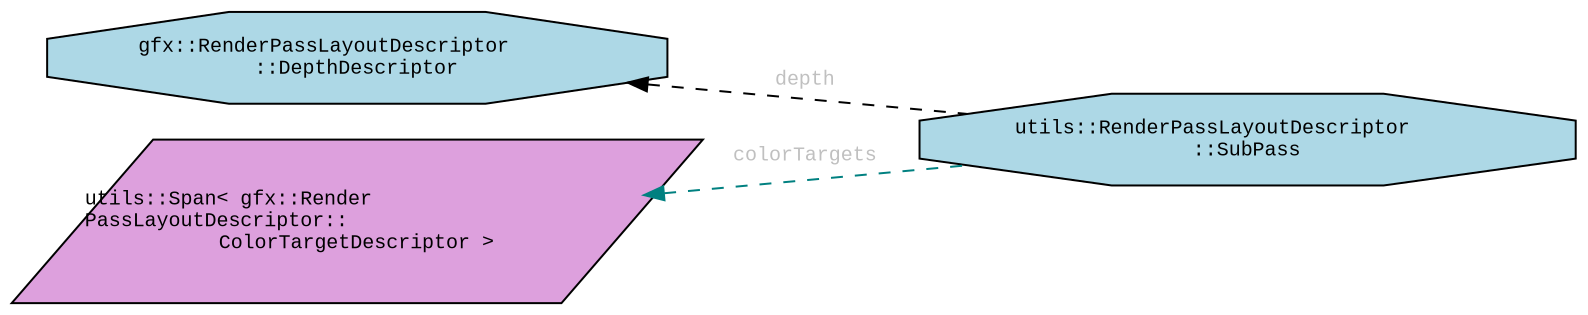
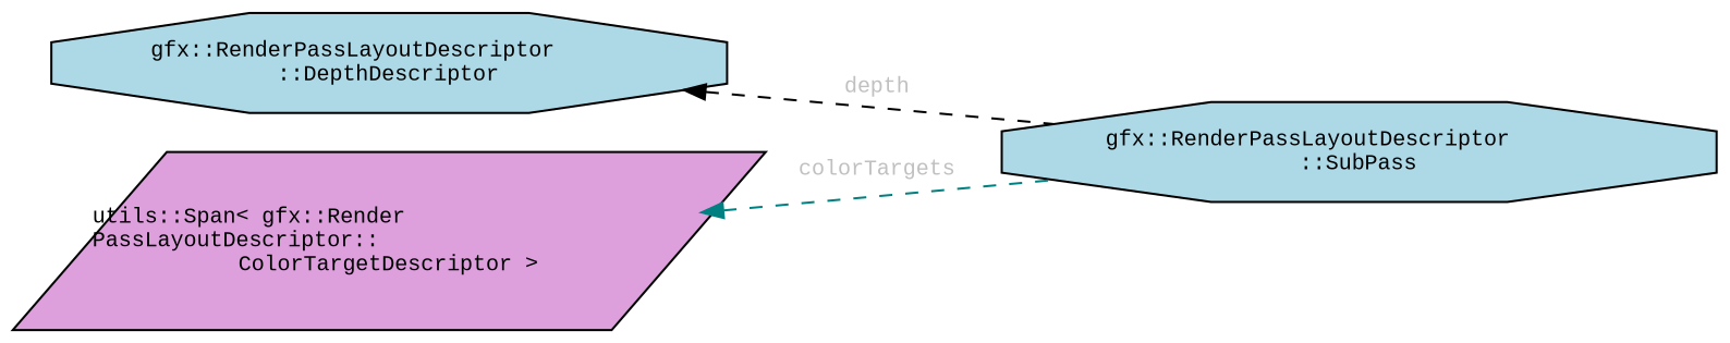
  digraph {
    rankdir=LR
    fontname="Liberation Mono"
    node [color=black fillcolor=lightblue fontname="Liberation Mono" fontsize=10 shape=octagon style=filled]
    edge [dir=back fontcolor=grey fontname="Liberation Mono" fontsize=10 labelfontname=Helvetica labelfontsize=10 style=dashed]
-   n1 [fontcolor=black height=0.2 label="utils::RenderPassLayoutDescriptor\l::SubPass" width=0.4]
+   n1 [fontcolor=black height=0.2 label="gfx::RenderPassLayoutDescriptor\l::SubPass" width=0.4]
    n2 [height=0.2 label="gfx::RenderPassLayoutDescriptor\l::DepthDescriptor" width=0.4]
    n3 [fillcolor=plum height=0.2 label="utils::Span\< gfx::Render\lPassLayoutDescriptor::\lColorTargetDescriptor \>" shape=parallelogram width=0.4]
    n2 -> n1 [color=black label=<<TABLE CELLBORDER="0" BORDER="0"><TR><TD VALIGN="top" ALIGN="LEFT" CELLPADDING="1" CELLSPACING="0">depth</TD></TR> </TABLE>>]
    n3 -> n1 [color=teal label=<<TABLE CELLBORDER="0" BORDER="0"><TR><TD VALIGN="top" ALIGN="LEFT" CELLPADDING="1" CELLSPACING="0">colorTargets</TD></TR> </TABLE>>]
  }
